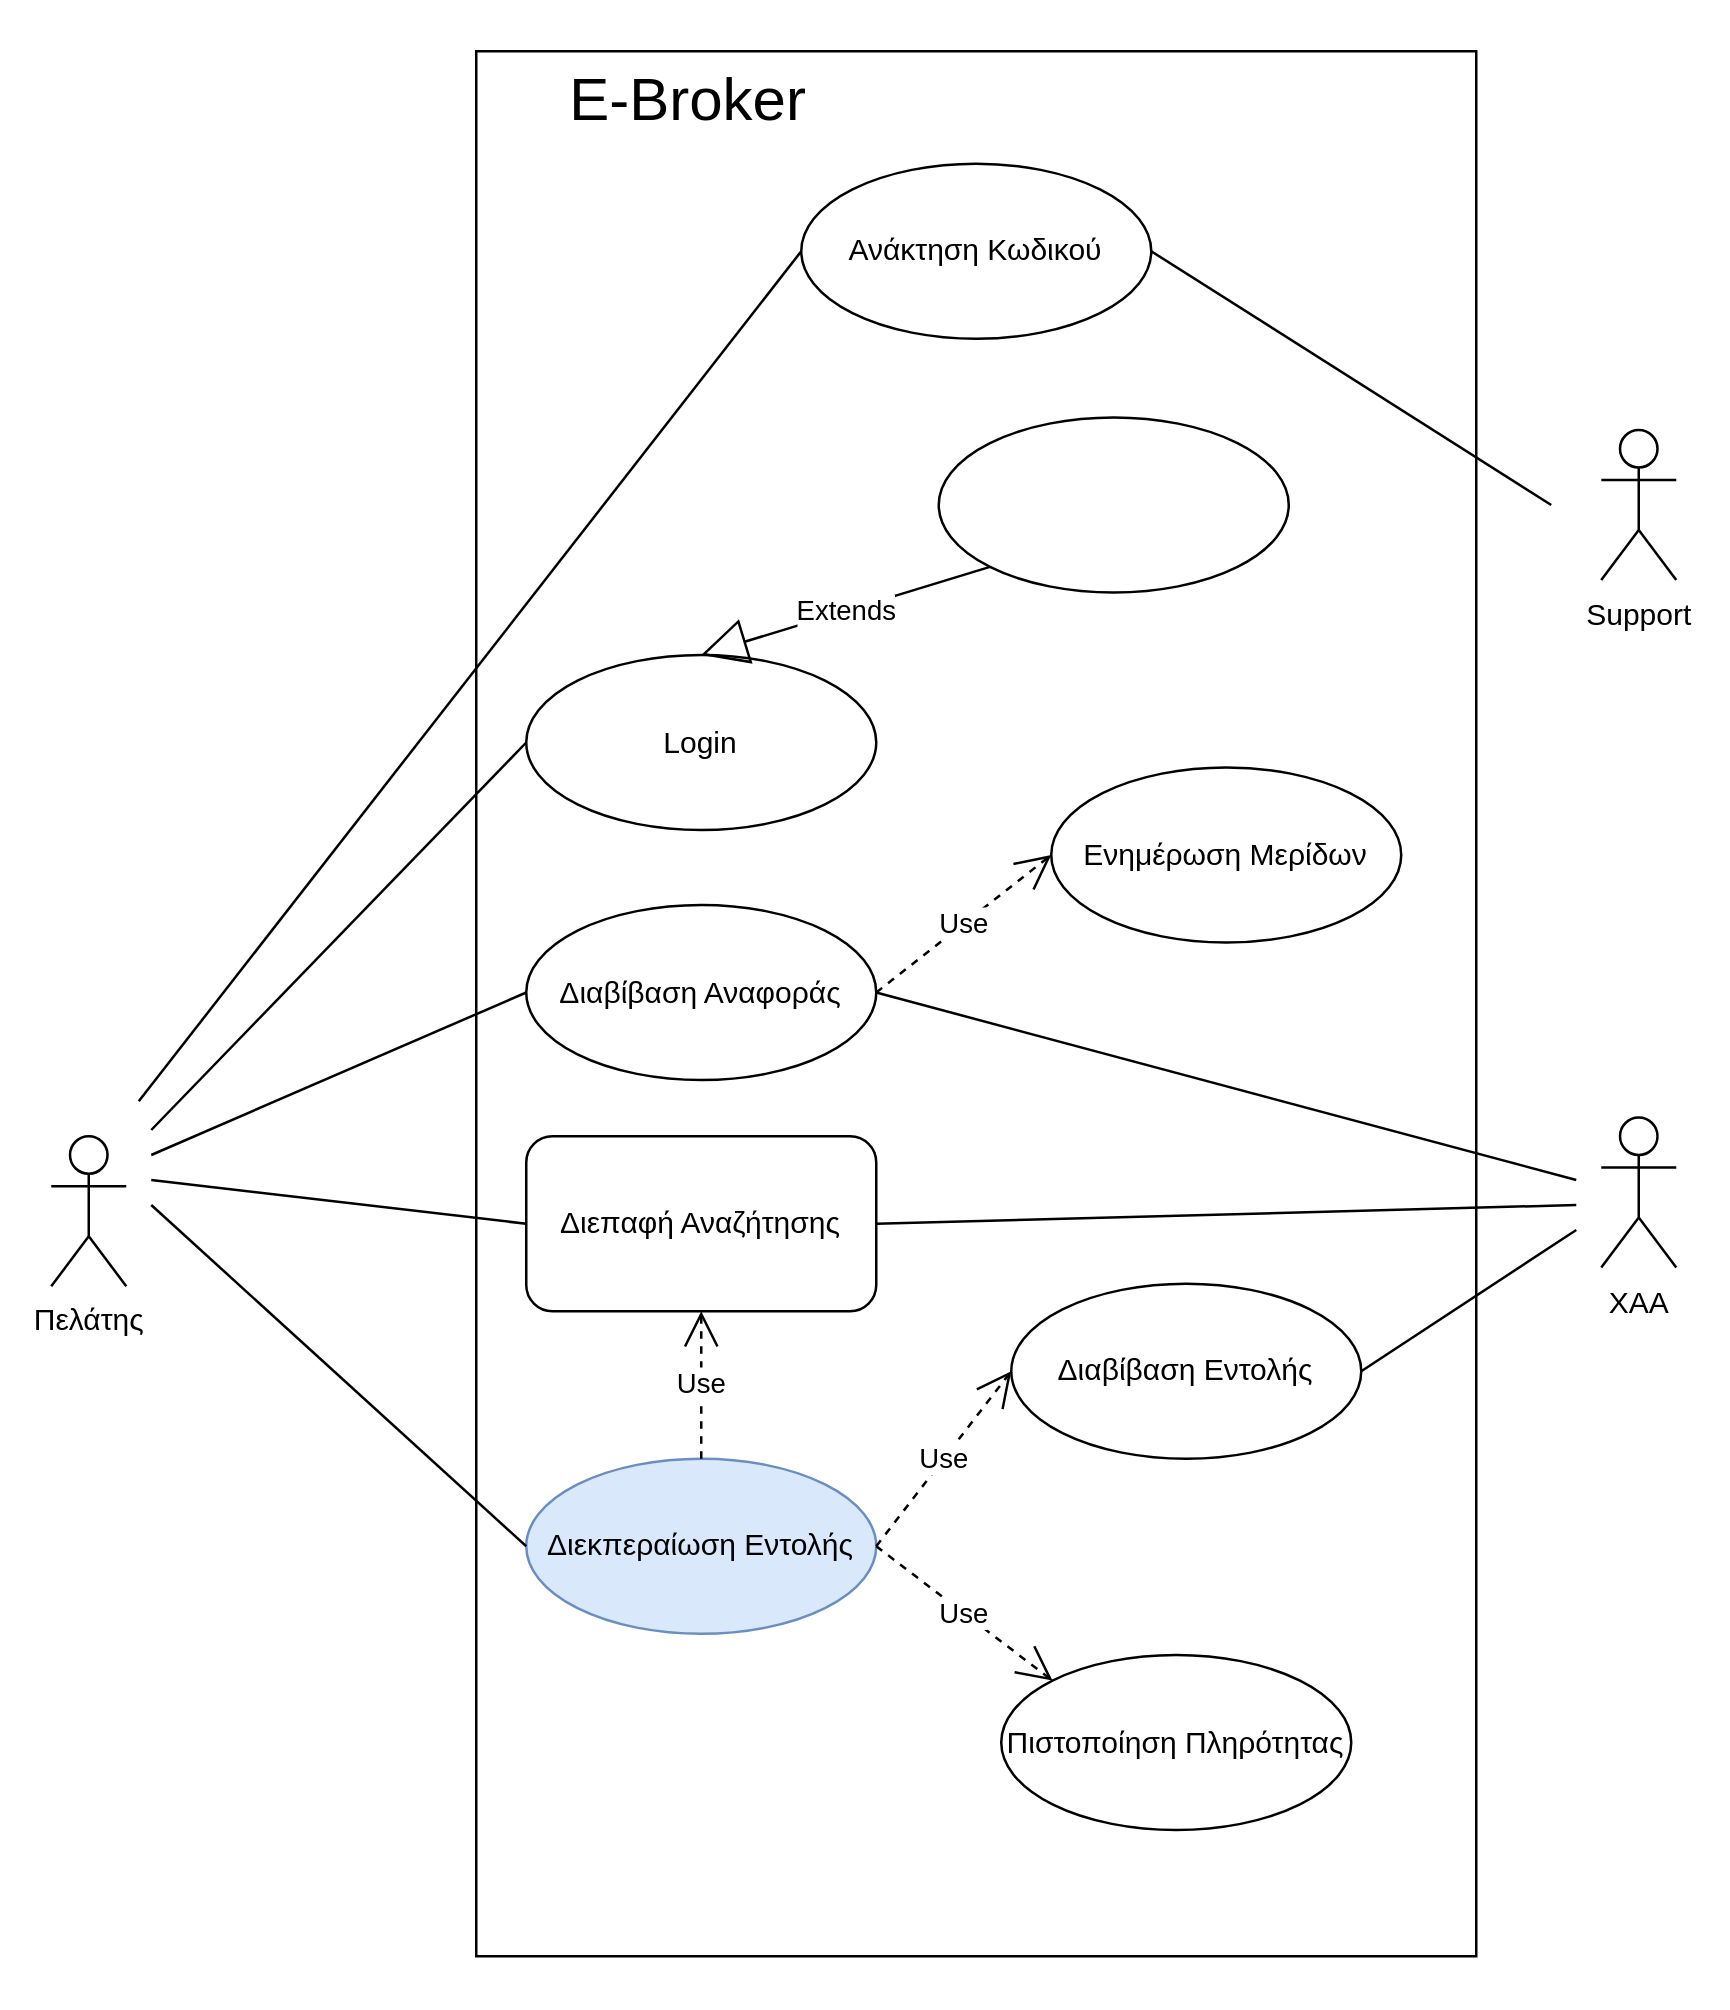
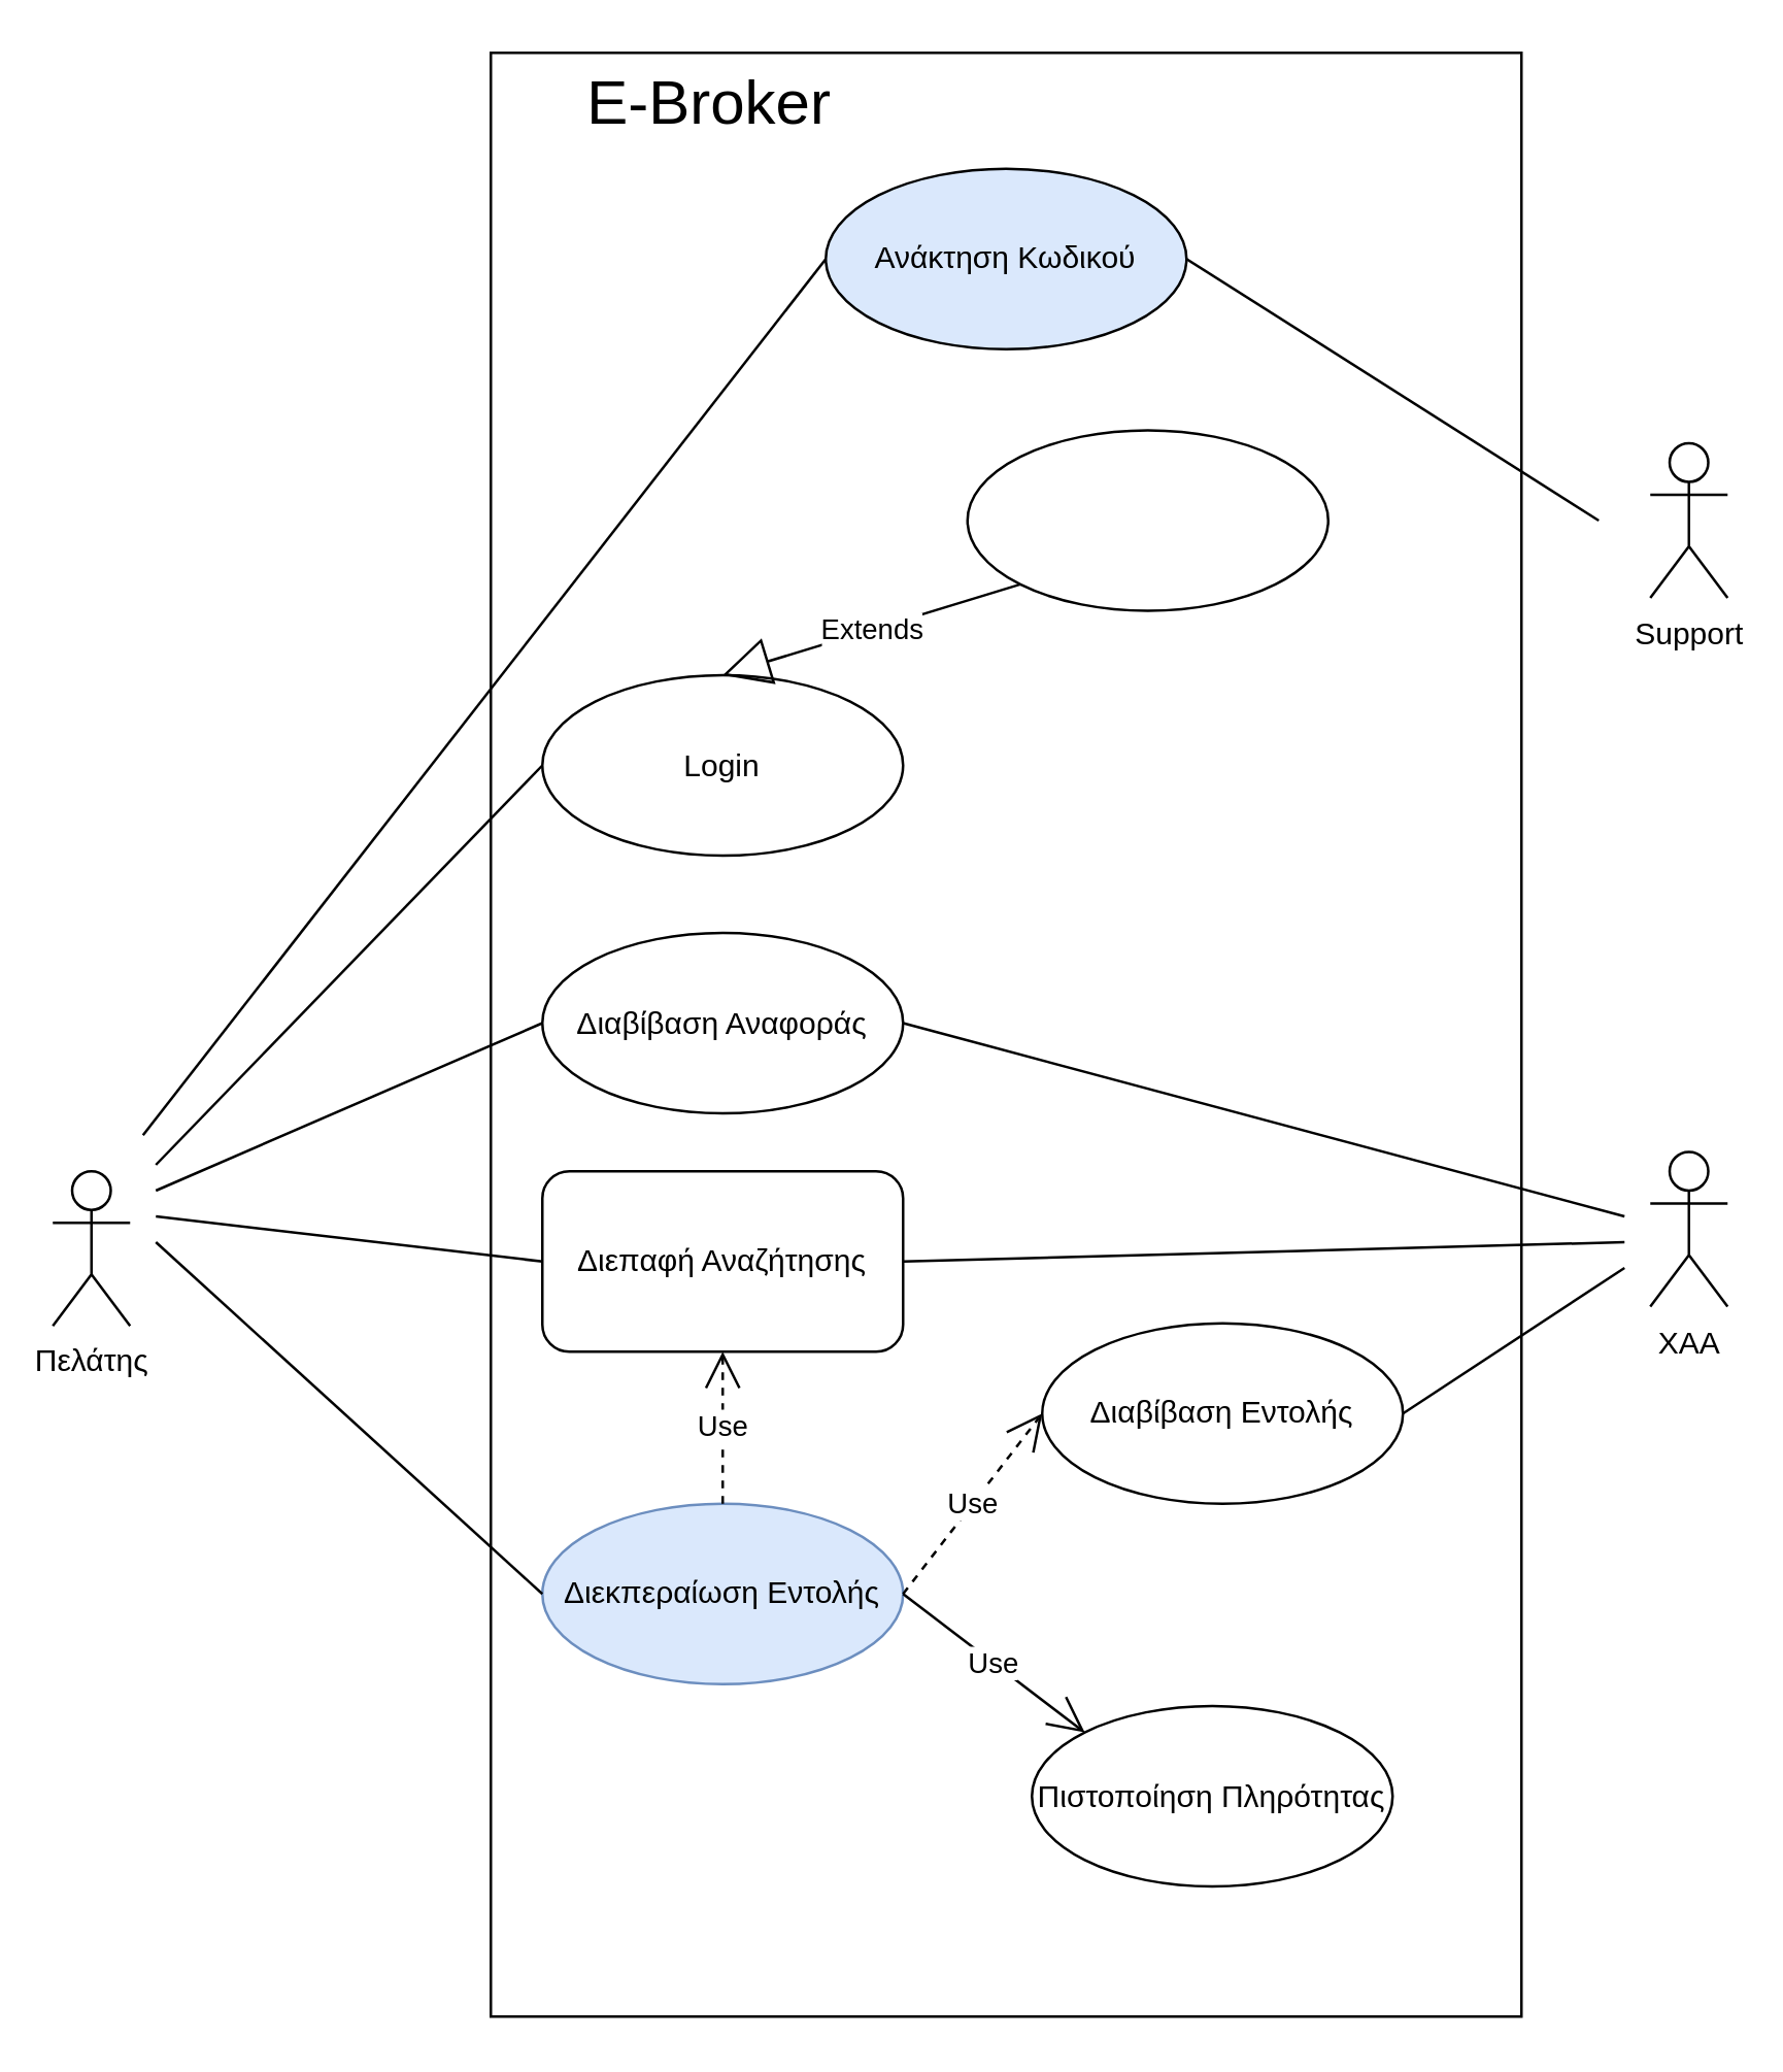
  <mxCell id="0" />
  <mxCell id="1" parent="0" />
  <mxCell id="2" value="" style="html=1;" parent="1" vertex="1"><mxGeometry x="190" y="20" width="400" height="762" as="geometry" /></mxCell>
  <mxCell id="3" value="Πελάτης" style="shape=umlActor;verticalLabelPosition=bottom;labelBackgroundColor=#ffffff;verticalAlign=top;html=1;" parent="1" vertex="1"><mxGeometry x="20" y="454" width="30" height="60" as="geometry" /></mxCell>
  <mxCell id="4" value="Διεκπεραίωση Εντολής" style="ellipse;whiteSpace=wrap;html=1;fillColor=#dae8fc;strokeColor=#6c8ebf;" parent="1" vertex="1"><mxGeometry x="210" y="583" width="140" height="70" as="geometry" /></mxCell>
  <mxCell id="5" value="Login" style="ellipse;whiteSpace=wrap;html=1;" parent="1" vertex="1"><mxGeometry x="210" y="261.5" width="140" height="70" as="geometry" /></mxCell>
  <mxCell id="6" value="Διεπαφή Αναζήτησης" style="whiteSpace=wrap;html=1;rounded=1;" parent="1" vertex="1"><mxGeometry x="210" y="454" width="140" height="70" as="geometry" /></mxCell>
  <mxCell id="7" value="Use" style="endArrow=open;endSize=12;dashed=1;html=1;entryX=0.5;entryY=1;entryDx=0;entryDy=0;exitX=0.5;exitY=0;exitDx=0;exitDy=0;" parent="1" source="4" target="6" edge="1"><mxGeometry width="160" relative="1" as="geometry"><mxPoint x="210" y="561.5" as="sourcePoint" /><mxPoint x="370" y="561.5" as="targetPoint" /></mxGeometry></mxCell>
  <mxCell id="8" value="XAA" style="shape=umlActor;verticalLabelPosition=bottom;labelBackgroundColor=#ffffff;verticalAlign=top;html=1;" parent="1" vertex="1"><mxGeometry x="640" y="446.5" width="30" height="60" as="geometry" /></mxCell>
  <mxCell id="9" value="&lt;font style=&quot;font-size: 24px&quot;&gt;E-Broker&lt;/font&gt;" style="text;html=1;strokeColor=none;fillColor=none;align=center;verticalAlign=middle;whiteSpace=wrap;rounded=0;" parent="1" vertex="1"><mxGeometry x="205" y="30" width="140" height="20" as="geometry" /></mxCell>
  <mxCell id="10" value="" style="endArrow=none;html=1;entryX=0;entryY=0.5;entryDx=0;entryDy=0;" parent="1" target="5" edge="1"><mxGeometry width="50" height="50" relative="1" as="geometry"><mxPoint x="60" y="451.5" as="sourcePoint" /><mxPoint x="100" y="431.5" as="targetPoint" /></mxGeometry></mxCell>
  <mxCell id="11" value="" style="endArrow=none;html=1;entryX=0;entryY=0.5;entryDx=0;entryDy=0;" parent="1" target="6" edge="1"><mxGeometry width="50" height="50" relative="1" as="geometry"><mxPoint x="60" y="471.5" as="sourcePoint" /><mxPoint x="60" y="951.5" as="targetPoint" /></mxGeometry></mxCell>
  <mxCell id="12" value="" style="endArrow=none;html=1;entryX=0;entryY=0.5;entryDx=0;entryDy=0;" parent="1" target="4" edge="1"><mxGeometry width="50" height="50" relative="1" as="geometry"><mxPoint x="60" y="481.5" as="sourcePoint" /><mxPoint x="60" y="801.5" as="targetPoint" /></mxGeometry></mxCell>
  <mxCell id="13" value="" style="endArrow=none;html=1;exitX=1;exitY=0.5;exitDx=0;exitDy=0;" parent="1" source="6" edge="1"><mxGeometry width="50" height="50" relative="1" as="geometry"><mxPoint x="10" y="851.5" as="sourcePoint" /><mxPoint x="630" y="481.5" as="targetPoint" /></mxGeometry></mxCell>
  <mxCell id="14" value="Διαβίβαση Εντολής" style="ellipse;whiteSpace=wrap;html=1;" parent="1" vertex="1"><mxGeometry x="404" y="513" width="140" height="70" as="geometry" /></mxCell>
  <mxCell id="15" value="Διαβίβαση Αναφοράς" style="ellipse;whiteSpace=wrap;html=1;" parent="1" vertex="1"><mxGeometry x="210" y="361.5" width="140" height="70" as="geometry" /></mxCell>
  <mxCell id="16" value="" style="endArrow=none;html=1;entryX=0;entryY=0.5;entryDx=0;entryDy=0;" parent="1" target="15" edge="1"><mxGeometry width="50" height="50" relative="1" as="geometry"><mxPoint x="60" y="461.5" as="sourcePoint" /><mxPoint x="60" y="801.5" as="targetPoint" /></mxGeometry></mxCell>
  <mxCell id="17" value="" style="endArrow=none;html=1;entryX=1;entryY=0.5;entryDx=0;entryDy=0;" parent="1" target="15" edge="1"><mxGeometry width="50" height="50" relative="1" as="geometry"><mxPoint x="630" y="471.5" as="sourcePoint" /><mxPoint x="70" y="801.5" as="targetPoint" /></mxGeometry></mxCell>
  <mxCell id="18" value="" style="endArrow=none;html=1;exitX=1;exitY=0.5;exitDx=0;exitDy=0;" parent="1" source="14" edge="1"><mxGeometry width="50" height="50" relative="1" as="geometry"><mxPoint x="540" y="551.5" as="sourcePoint" /><mxPoint x="630" y="491.5" as="targetPoint" /></mxGeometry></mxCell>
  <mxCell id="19" value="Use" style="endArrow=open;endSize=12;dashed=1;html=1;entryX=0;entryY=0.5;entryDx=0;entryDy=0;exitX=1;exitY=0.5;exitDx=0;exitDy=0;" parent="1" source="4" target="14" edge="1"><mxGeometry width="160" relative="1" as="geometry"><mxPoint x="70" y="801.5" as="sourcePoint" /><mxPoint x="230" y="801.5" as="targetPoint" /></mxGeometry></mxCell>
- <mxCell id="20" value="Ενημέρωση Μερίδων" style="ellipse;whiteSpace=wrap;html=1;" parent="1" vertex="1"><mxGeometry x="420" y="306.5" width="140" height="70" as="geometry" /></mxCell>
- <mxCell id="21" value="Use" style="endArrow=open;endSize=12;dashed=1;html=1;entryX=0;entryY=0.5;entryDx=0;entryDy=0;exitX=1;exitY=0.5;exitDx=0;exitDy=0;" parent="1" source="15" target="20" edge="1"><mxGeometry width="160" relative="1" as="geometry"><mxPoint x="10" y="801.5" as="sourcePoint" /><mxPoint x="170" y="801.5" as="targetPoint" /></mxGeometry></mxCell>
  <mxCell id="22" value="Πιστοποίηση Πληρότητας" style="ellipse;whiteSpace=wrap;html=1;" parent="1" vertex="1"><mxGeometry x="400" y="661.5" width="140" height="70" as="geometry" /></mxCell>
- <mxCell id="23" value="Use" style="endArrow=open;endSize=12;dashed=1;html=1;entryX=0;entryY=0;entryDx=0;entryDy=0;exitX=1;exitY=0.5;exitDx=0;exitDy=0;" parent="1" source="4" target="22" edge="1"><mxGeometry width="160" relative="1" as="geometry"><mxPoint x="10" y="801.5" as="sourcePoint" /><mxPoint x="170" y="801.5" as="targetPoint" /></mxGeometry></mxCell>
- <mxCell id="24" value="Ανάκτηση Κωδικού" style="ellipse;whiteSpace=wrap;html=1;" parent="1" vertex="1"><mxGeometry x="320" y="65" width="140" height="70" as="geometry" /></mxCell>
+ <mxCell id="23" value="Use" style="endArrow=open;endSize=12;dashed=0;html=1;entryX=0;entryY=0;entryDx=0;entryDy=0;exitX=1;exitY=0.5;exitDx=0;exitDy=0;" parent="1" source="4" target="22" edge="1"><mxGeometry width="160" relative="1" as="geometry"><mxPoint x="10" y="801.5" as="sourcePoint" /><mxPoint x="170" y="801.5" as="targetPoint" /></mxGeometry></mxCell>
+ <mxCell id="24" value="Ανάκτηση Κωδικού" style="ellipse;whiteSpace=wrap;html=1;fillColor=#dae8fc;" parent="1" vertex="1"><mxGeometry x="320" y="65" width="140" height="70" as="geometry" /></mxCell>
  <mxCell id="25" value="Support" style="shape=umlActor;verticalLabelPosition=bottom;labelBackgroundColor=#ffffff;verticalAlign=top;html=1;" parent="1" vertex="1"><mxGeometry x="640" y="171.5" width="30" height="60" as="geometry" /></mxCell>
  <mxCell id="26" value="" style="endArrow=none;html=1;entryX=1;entryY=0.5;entryDx=0;entryDy=0;" parent="1" target="24" edge="1"><mxGeometry width="50" height="50" relative="1" as="geometry"><mxPoint x="620" y="201.5" as="sourcePoint" /><mxPoint x="520" y="201.5" as="targetPoint" /></mxGeometry></mxCell>
  <mxCell id="27" value="" style="ellipse;whiteSpace=wrap;html=1;" parent="1" vertex="1"><mxGeometry x="375" y="166.5" width="140" height="70" as="geometry" /></mxCell>
  <mxCell id="28" value="Extends" style="endArrow=block;endSize=16;endFill=0;html=1;entryX=0.5;entryY=0;entryDx=0;entryDy=0;exitX=0;exitY=1;exitDx=0;exitDy=0;" parent="1" source="27" target="5" edge="1"><mxGeometry width="160" relative="1" as="geometry"><mxPoint x="20" y="801.5" as="sourcePoint" /><mxPoint x="180" y="801.5" as="targetPoint" /></mxGeometry></mxCell>
  <mxCell id="29" value="" style="endArrow=none;html=1;entryX=0;entryY=0.5;entryDx=0;entryDy=0;" parent="1" target="24" edge="1"><mxGeometry width="50" height="50" relative="1" as="geometry"><mxPoint x="55" y="440" as="sourcePoint" /><mxPoint x="65" y="800" as="targetPoint" /></mxGeometry></mxCell>
